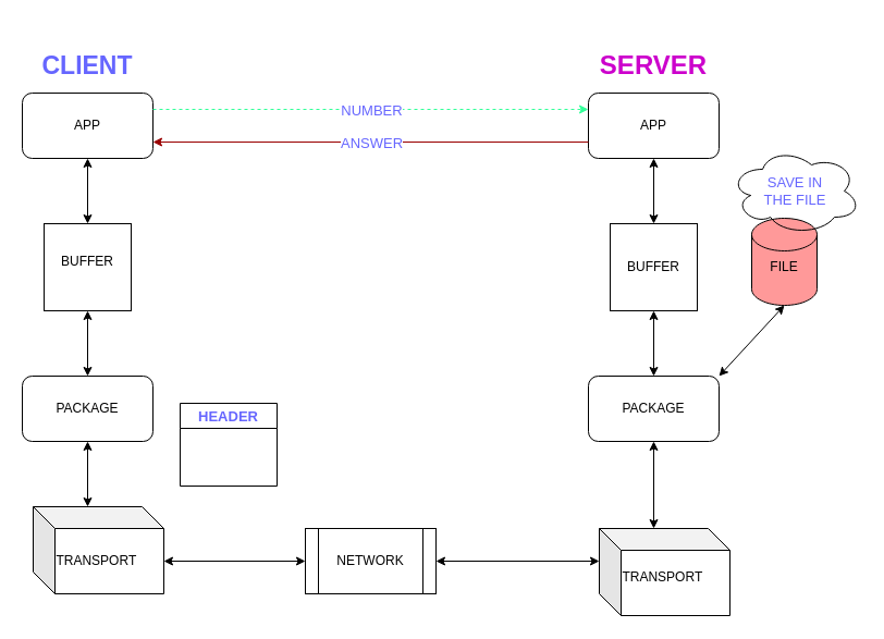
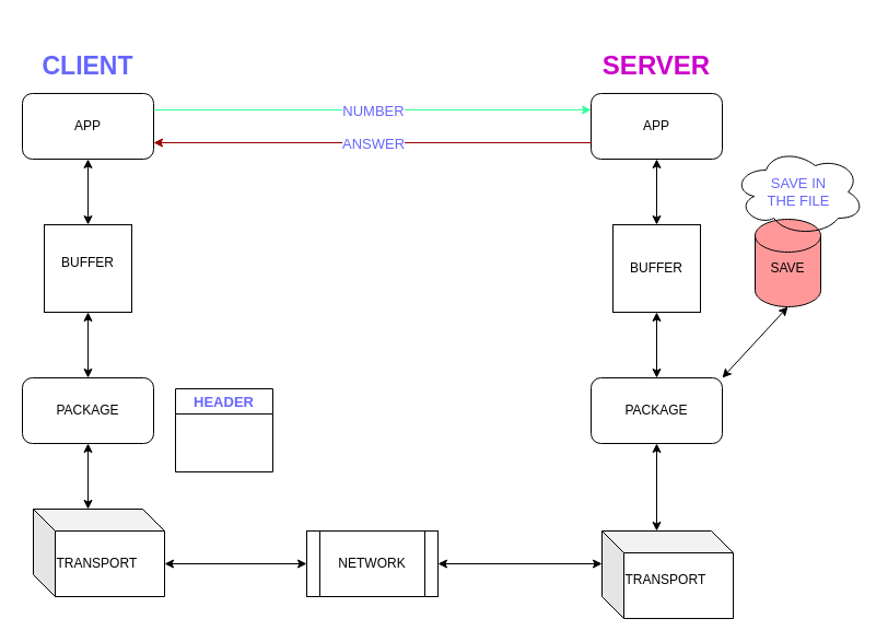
  <mxCell id="0" />
  <mxCell id="1" parent="0" />
  <mxCell id="2" value="" style="shape=process;whiteSpace=wrap;html=1;backgroundOutline=1;" vertex="1" parent="1"><mxGeometry x="280" y="485" width="120" height="60" as="geometry" /></mxCell>
  <mxCell id="3" value="" style="rounded=1;whiteSpace=wrap;html=1;" vertex="1" parent="1"><mxGeometry x="20" y="85" width="120" height="60" as="geometry" /></mxCell>
  <mxCell id="4" value="" style="rounded=1;whiteSpace=wrap;html=1;" vertex="1" parent="1"><mxGeometry x="540" y="85" width="120" height="60" as="geometry" /></mxCell>
  <mxCell id="5" value="" style="rounded=1;whiteSpace=wrap;html=1;" vertex="1" parent="1"><mxGeometry x="20" y="345" width="120" height="60" as="geometry" /></mxCell>
  <mxCell id="6" value="" style="rounded=1;whiteSpace=wrap;html=1;" vertex="1" parent="1"><mxGeometry x="540" y="345" width="120" height="60" as="geometry" /></mxCell>
  <mxCell id="7" value="" style="whiteSpace=wrap;html=1;aspect=fixed;" vertex="1" parent="1"><mxGeometry x="40" y="205" width="80" height="80" as="geometry" /></mxCell>
  <mxCell id="8" value="" style="whiteSpace=wrap;html=1;aspect=fixed;" vertex="1" parent="1"><mxGeometry x="560" y="205" width="80" height="80" as="geometry" /></mxCell>
  <mxCell id="9" value="" style="endArrow=classic;startArrow=classic;html=1;exitX=0.5;exitY=0;exitDx=0;exitDy=0;entryX=0.5;entryY=1;entryDx=0;entryDy=0;" edge="1" parent="1" source="7" target="3"><mxGeometry width="50" height="50" relative="1" as="geometry"><mxPoint x="370" y="245" as="sourcePoint" /><mxPoint x="420" y="195" as="targetPoint" /></mxGeometry></mxCell>
  <mxCell id="10" value="" style="endArrow=classic;startArrow=classic;html=1;exitX=0.5;exitY=0;exitDx=0;exitDy=0;entryX=0.5;entryY=1;entryDx=0;entryDy=0;" edge="1" parent="1" source="5" target="7"><mxGeometry width="50" height="50" relative="1" as="geometry"><mxPoint x="50" y="215" as="sourcePoint" /><mxPoint x="50" y="155" as="targetPoint" /></mxGeometry></mxCell>
  <mxCell id="11" value="" style="endArrow=classic;startArrow=classic;html=1;exitX=0.5;exitY=0;exitDx=0;exitDy=0;entryX=0.5;entryY=1;entryDx=0;entryDy=0;" edge="1" parent="1" source="8" target="4"><mxGeometry width="50" height="50" relative="1" as="geometry"><mxPoint x="-20" y="225" as="sourcePoint" /><mxPoint x="-20" y="165" as="targetPoint" /></mxGeometry></mxCell>
  <mxCell id="12" value="" style="endArrow=classic;startArrow=classic;html=1;exitX=0.5;exitY=0;exitDx=0;exitDy=0;entryX=0.5;entryY=1;entryDx=0;entryDy=0;" edge="1" parent="1" source="6" target="8"><mxGeometry width="50" height="50" relative="1" as="geometry"><mxPoint x="70" y="235" as="sourcePoint" /><mxPoint x="70" y="175" as="targetPoint" /></mxGeometry></mxCell>
  <mxCell id="13" value="" style="shape=cube;whiteSpace=wrap;html=1;boundedLbl=1;backgroundOutline=1;darkOpacity=0.05;darkOpacity2=0.1;" vertex="1" parent="1"><mxGeometry x="30" y="465" width="120" height="80" as="geometry" /></mxCell>
  <mxCell id="14" value="" style="shape=cube;whiteSpace=wrap;html=1;boundedLbl=1;backgroundOutline=1;darkOpacity=0.05;darkOpacity2=0.1;" vertex="1" parent="1"><mxGeometry x="550" y="485" width="120" height="80" as="geometry" /></mxCell>
  <mxCell id="15" value="" style="endArrow=classic;startArrow=classic;html=1;exitX=0;exitY=0;exitDx=120.0;exitDy=50;exitPerimeter=0;entryX=0;entryY=0.5;entryDx=0;entryDy=0;" edge="1" parent="1" source="13" target="2"><mxGeometry width="50" height="50" relative="1" as="geometry"><mxPoint x="370" y="245" as="sourcePoint" /><mxPoint x="420" y="195" as="targetPoint" /></mxGeometry></mxCell>
  <mxCell id="16" value="" style="endArrow=classic;startArrow=classic;html=1;exitX=1;exitY=0.5;exitDx=0;exitDy=0;entryX=0;entryY=0;entryDx=0;entryDy=30;entryPerimeter=0;" edge="1" parent="1" source="2" target="14"><mxGeometry width="50" height="50" relative="1" as="geometry"><mxPoint x="370" y="245" as="sourcePoint" /><mxPoint x="420" y="195" as="targetPoint" /></mxGeometry></mxCell>
  <mxCell id="17" value="" style="endArrow=classic;startArrow=classic;html=1;exitX=0;exitY=0;exitDx=50.0;exitDy=0;exitPerimeter=0;entryX=0.5;entryY=1;entryDx=0;entryDy=0;" edge="1" parent="1" source="14" target="6"><mxGeometry width="50" height="50" relative="1" as="geometry"><mxPoint x="370" y="245" as="sourcePoint" /><mxPoint x="590" y="415" as="targetPoint" /></mxGeometry></mxCell>
  <mxCell id="18" value="" style="endArrow=classic;startArrow=classic;html=1;exitX=0;exitY=0;exitDx=50.0;exitDy=0;exitPerimeter=0;" edge="1" parent="1" source="13" target="5"><mxGeometry width="50" height="50" relative="1" as="geometry"><mxPoint x="370" y="245" as="sourcePoint" /><mxPoint x="420" y="195" as="targetPoint" /></mxGeometry></mxCell>
  <mxCell id="19" value="APP" style="text;html=1;strokeColor=none;fillColor=none;align=center;verticalAlign=middle;whiteSpace=wrap;rounded=0;" vertex="1" parent="1"><mxGeometry x="50" y="100" width="60" height="30" as="geometry" /></mxCell>
  <mxCell id="20" value="APP" style="text;html=1;strokeColor=none;fillColor=none;align=center;verticalAlign=middle;whiteSpace=wrap;rounded=0;" vertex="1" parent="1"><mxGeometry x="570" y="100" width="60" height="30" as="geometry" /></mxCell>
  <mxCell id="21" value="BUFFER" style="text;html=1;strokeColor=none;fillColor=none;align=center;verticalAlign=middle;whiteSpace=wrap;rounded=0;" vertex="1" parent="1"><mxGeometry x="40" y="225" width="80" height="30" as="geometry" /></mxCell>
  <mxCell id="22" value="BUFFER" style="text;html=1;strokeColor=none;fillColor=none;align=center;verticalAlign=middle;whiteSpace=wrap;rounded=0;" vertex="1" parent="1"><mxGeometry x="560" y="230" width="80" height="30" as="geometry" /></mxCell>
  <mxCell id="23" value="TRANSPORT&amp;nbsp;" style="text;html=1;strokeColor=none;fillColor=none;align=center;verticalAlign=middle;whiteSpace=wrap;rounded=0;" vertex="1" parent="1"><mxGeometry x="60" y="500" width="60" height="30" as="geometry" /></mxCell>
  <mxCell id="24" value="TRANSPORT&amp;nbsp;" style="text;html=1;strokeColor=none;fillColor=none;align=center;verticalAlign=middle;whiteSpace=wrap;rounded=0;" vertex="1" parent="1"><mxGeometry x="580" y="515" width="60" height="30" as="geometry" /></mxCell>
  <mxCell id="25" value="NETWORK" style="text;html=1;strokeColor=none;fillColor=none;align=center;verticalAlign=middle;whiteSpace=wrap;rounded=0;" vertex="1" parent="1"><mxGeometry x="310" y="500" width="60" height="30" as="geometry" /></mxCell>
  <mxCell id="26" value="PACKAGE" style="text;html=1;strokeColor=none;fillColor=none;align=center;verticalAlign=middle;whiteSpace=wrap;rounded=0;" vertex="1" parent="1"><mxGeometry x="50" y="360" width="60" height="30" as="geometry" /></mxCell>
  <mxCell id="27" value="" style="shape=cylinder3;whiteSpace=wrap;html=1;boundedLbl=1;backgroundOutline=1;size=15;fillColor=#FF9999;" vertex="1" parent="1"><mxGeometry x="690" y="200" width="60" height="80" as="geometry" /></mxCell>
  <mxCell id="28" value="" style="endArrow=classic;startArrow=classic;html=1;exitX=1;exitY=0;exitDx=0;exitDy=0;entryX=0.5;entryY=1;entryDx=0;entryDy=0;entryPerimeter=0;" edge="1" parent="1" source="6" target="27"><mxGeometry width="50" height="50" relative="1" as="geometry"><mxPoint x="370" y="245" as="sourcePoint" /><mxPoint x="420" y="195" as="targetPoint" /></mxGeometry></mxCell>
- <mxCell id="29" value="FILE" style="text;html=1;strokeColor=none;fillColor=none;align=center;verticalAlign=middle;whiteSpace=wrap;rounded=0;" vertex="1" parent="1"><mxGeometry x="690" y="230" width="60" height="30" as="geometry" /></mxCell>
+ <mxCell id="29" value="SAVE" style="text;html=1;strokeColor=none;fillColor=none;align=center;verticalAlign=middle;whiteSpace=wrap;rounded=0;" vertex="1" parent="1"><mxGeometry x="690" y="230" width="60" height="30" as="geometry" /></mxCell>
  <mxCell id="30" value="CLIENT" style="text;html=1;strokeColor=none;fillColor=none;align=center;verticalAlign=middle;whiteSpace=wrap;rounded=0;fontStyle=1;fontSize=23;fontColor=#6666FF;" vertex="1" parent="1"><mxGeometry x="20" y="20" width="120" height="80" as="geometry" /></mxCell>
  <mxCell id="31" value="SERVER" style="text;html=1;strokeColor=none;fillColor=none;align=center;verticalAlign=middle;whiteSpace=wrap;rounded=0;fontStyle=1;fontSize=24;fontColor=#CC00CC;" vertex="1" parent="1"><mxGeometry x="540" y="20" width="120" height="80" as="geometry" /></mxCell>
- <mxCell id="32" value="HEADER" style="swimlane;fontSize=13;fontColor=#6666FF;fillColor=none;" vertex="1" parent="1"><mxGeometry x="165" y="370" width="89" height="76" as="geometry"><mxRectangle x="230" y="420" width="90" height="23" as="alternateBounds" /></mxGeometry></mxCell>
+ <mxCell id="32" value="HEADER" style="swimlane;fontSize=13;fontColor=#6666FF;fillColor=none;" vertex="1" parent="1"><mxGeometry x="160" y="355" width="89" height="76" as="geometry"><mxRectangle x="230" y="420" width="90" height="23" as="alternateBounds" /></mxGeometry></mxCell>
  <mxCell id="33" value="SAVE IN&lt;br&gt;THE FILE" style="ellipse;shape=cloud;whiteSpace=wrap;html=1;fontSize=13;fontColor=#6666FF;fillColor=none;" vertex="1" parent="1"><mxGeometry x="670" y="135" width="120" height="80" as="geometry" /></mxCell>
- <mxCell id="34" value="" style="endArrow=classic;html=1;fontSize=13;fontColor=#6666FF;exitX=1;exitY=1;exitDx=0;exitDy=0;entryX=0;entryY=1;entryDx=0;entryDy=0;strokeColor=#33FF99;dashed=1;" edge="1" parent="1" source="30" target="31"><mxGeometry relative="1" as="geometry"><mxPoint x="310" y="215" as="sourcePoint" /><mxPoint x="470" y="215" as="targetPoint" /></mxGeometry></mxCell>
+ <mxCell id="34" value="" style="endArrow=classic;html=1;fontSize=13;fontColor=#6666FF;exitX=1;exitY=1;exitDx=0;exitDy=0;entryX=0;entryY=1;entryDx=0;entryDy=0;strokeColor=#33FF99;" edge="1" parent="1" source="30" target="31"><mxGeometry relative="1" as="geometry"><mxPoint x="310" y="215" as="sourcePoint" /><mxPoint x="470" y="215" as="targetPoint" /></mxGeometry></mxCell>
  <mxCell id="35" value="NUMBER" style="edgeLabel;resizable=0;html=1;align=center;verticalAlign=middle;fontSize=13;fontColor=#6666FF;fillColor=none;" connectable="0" vertex="1" parent="34"><mxGeometry relative="1" as="geometry" /></mxCell>
  <mxCell id="36" value="" style="endArrow=classic;html=1;fontSize=13;fontColor=#6666FF;exitX=0;exitY=0.75;exitDx=0;exitDy=0;entryX=1;entryY=0.75;entryDx=0;entryDy=0;strokeColor=#990000;" edge="1" parent="1" source="4" target="3"><mxGeometry relative="1" as="geometry"><mxPoint x="310" y="215" as="sourcePoint" /><mxPoint x="470" y="215" as="targetPoint" /></mxGeometry></mxCell>
  <mxCell id="37" value="ANSWER" style="edgeLabel;resizable=0;html=1;align=center;verticalAlign=middle;fontSize=13;fontColor=#6666FF;fillColor=none;" connectable="0" vertex="1" parent="36"><mxGeometry relative="1" as="geometry" /></mxCell>
  <mxCell id="38" value="PACKAGE" style="text;html=1;strokeColor=none;fillColor=none;align=center;verticalAlign=middle;whiteSpace=wrap;rounded=0;" vertex="1" parent="1"><mxGeometry x="570" y="360" width="60" height="30" as="geometry" /></mxCell>
